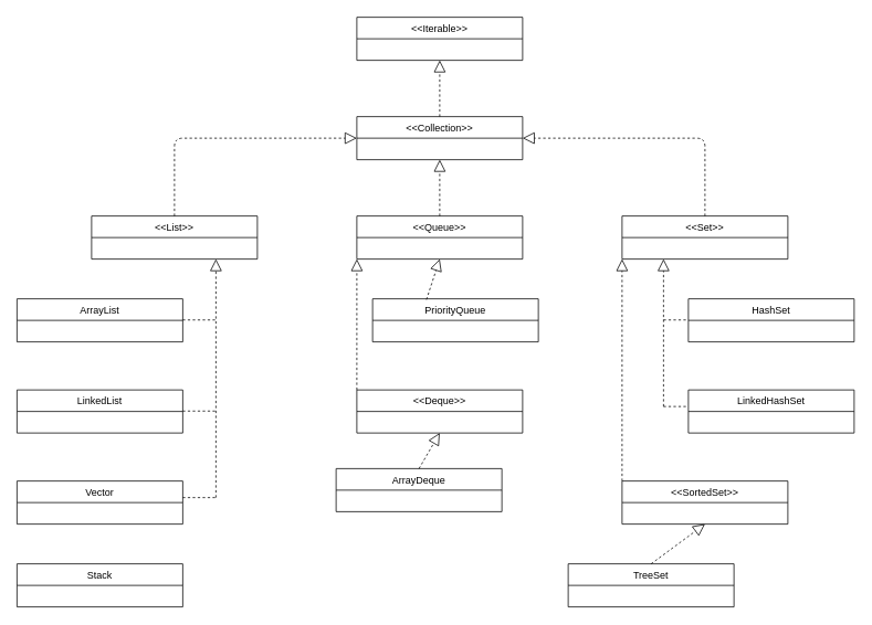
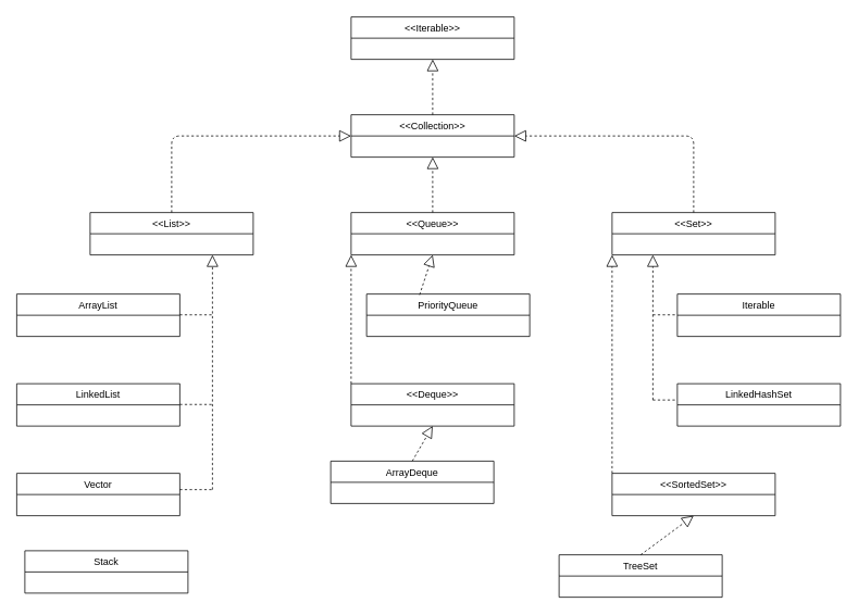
  <mxCell id="0" />
  <mxCell id="1" parent="0" />
  <mxCell id="2" value="&lt;&lt;Iterable&gt;&gt;" style="swimlane;fontStyle=0;childLayout=stackLayout;horizontal=1;startSize=26;fillColor=none;horizontalStack=0;resizeParent=1;resizeParentMax=0;resizeLast=0;collapsible=1;marginBottom=0;" vertex="1" parent="1"><mxGeometry x="430" y="20" width="200" height="52" as="geometry" /></mxCell>
  <mxCell id="3" value="&lt;&lt;Collection&gt;&gt;" style="swimlane;fontStyle=0;childLayout=stackLayout;horizontal=1;startSize=26;fillColor=none;horizontalStack=0;resizeParent=1;resizeParentMax=0;resizeLast=0;collapsible=1;marginBottom=0;" vertex="1" parent="1"><mxGeometry x="430" y="140" width="200" height="52" as="geometry" /></mxCell>
  <mxCell id="4" value="" style="endArrow=block;dashed=1;endFill=0;endSize=12;html=1;entryX=0.5;entryY=1;entryDx=0;entryDy=0;exitX=0.5;exitY=0;exitDx=0;exitDy=0;" edge="1" parent="1" source="3" target="2"><mxGeometry width="160" relative="1" as="geometry"><mxPoint x="630" y="310" as="sourcePoint" /><mxPoint x="790" y="310" as="targetPoint" /></mxGeometry></mxCell>
  <mxCell id="5" value="&lt;&lt;List&gt;&gt;" style="swimlane;fontStyle=0;childLayout=stackLayout;horizontal=1;startSize=26;fillColor=none;horizontalStack=0;resizeParent=1;resizeParentMax=0;resizeLast=0;collapsible=1;marginBottom=0;" vertex="1" parent="1"><mxGeometry x="110" y="260" width="200" height="52" as="geometry" /></mxCell>
  <mxCell id="6" value="&lt;&lt;Queue&gt;&gt;" style="swimlane;fontStyle=0;childLayout=stackLayout;horizontal=1;startSize=26;fillColor=none;horizontalStack=0;resizeParent=1;resizeParentMax=0;resizeLast=0;collapsible=1;marginBottom=0;" vertex="1" parent="1"><mxGeometry x="430" y="260" width="200" height="52" as="geometry" /></mxCell>
  <mxCell id="7" value="&lt;&lt;Set&gt;&gt;" style="swimlane;fontStyle=0;childLayout=stackLayout;horizontal=1;startSize=26;fillColor=none;horizontalStack=0;resizeParent=1;resizeParentMax=0;resizeLast=0;collapsible=1;marginBottom=0;" vertex="1" parent="1"><mxGeometry x="750" y="260" width="200" height="52" as="geometry" /></mxCell>
  <mxCell id="8" value="PriorityQueue" style="swimlane;fontStyle=0;childLayout=stackLayout;horizontal=1;startSize=26;fillColor=none;horizontalStack=0;resizeParent=1;resizeParentMax=0;resizeLast=0;collapsible=1;marginBottom=0;" vertex="1" parent="1"><mxGeometry x="449" y="360" width="200" height="52" as="geometry" /></mxCell>
  <mxCell id="9" value="&lt;&lt;Deque&gt;&gt;" style="swimlane;fontStyle=0;childLayout=stackLayout;horizontal=1;startSize=26;fillColor=none;horizontalStack=0;resizeParent=1;resizeParentMax=0;resizeLast=0;collapsible=1;marginBottom=0;" vertex="1" parent="1"><mxGeometry x="430" y="470" width="200" height="52" as="geometry" /></mxCell>
  <mxCell id="10" value="ArrayDeque" style="swimlane;fontStyle=0;childLayout=stackLayout;horizontal=1;startSize=26;fillColor=none;horizontalStack=0;resizeParent=1;resizeParentMax=0;resizeLast=0;collapsible=1;marginBottom=0;" vertex="1" parent="1"><mxGeometry x="405" y="565" width="200" height="52" as="geometry" /></mxCell>
  <mxCell id="11" value="ArrayList" style="swimlane;fontStyle=0;childLayout=stackLayout;horizontal=1;startSize=26;fillColor=none;horizontalStack=0;resizeParent=1;resizeParentMax=0;resizeLast=0;collapsible=1;marginBottom=0;" vertex="1" parent="1"><mxGeometry x="20" y="360" width="200" height="52" as="geometry" /></mxCell>
  <mxCell id="12" value="LinkedList" style="swimlane;fontStyle=0;childLayout=stackLayout;horizontal=1;startSize=26;fillColor=none;horizontalStack=0;resizeParent=1;resizeParentMax=0;resizeLast=0;collapsible=1;marginBottom=0;" vertex="1" parent="1"><mxGeometry x="20" y="470" width="200" height="52" as="geometry" /></mxCell>
  <mxCell id="13" value="Vector" style="swimlane;fontStyle=0;childLayout=stackLayout;horizontal=1;startSize=26;fillColor=none;horizontalStack=0;resizeParent=1;resizeParentMax=0;resizeLast=0;collapsible=1;marginBottom=0;" vertex="1" parent="1"><mxGeometry x="20" y="580" width="200" height="52" as="geometry" /></mxCell>
- <mxCell id="14" value="Stack" style="swimlane;fontStyle=0;childLayout=stackLayout;horizontal=1;startSize=26;fillColor=none;horizontalStack=0;resizeParent=1;resizeParentMax=0;resizeLast=0;collapsible=1;marginBottom=0;" vertex="1" parent="1"><mxGeometry x="20" y="680" width="200" height="52" as="geometry" /></mxCell>
- <mxCell id="15" value="HashSet" style="swimlane;fontStyle=0;childLayout=stackLayout;horizontal=1;startSize=26;fillColor=none;horizontalStack=0;resizeParent=1;resizeParentMax=0;resizeLast=0;collapsible=1;marginBottom=0;" vertex="1" parent="1"><mxGeometry x="830" y="360" width="200" height="52" as="geometry" /></mxCell>
+ <mxCell id="14" value="Stack" style="swimlane;fontStyle=0;childLayout=stackLayout;horizontal=1;startSize=26;fillColor=none;horizontalStack=0;resizeParent=1;resizeParentMax=0;resizeLast=0;collapsible=1;marginBottom=0;" vertex="1" parent="1"><mxGeometry x="30" y="675" width="200" height="52" as="geometry" /></mxCell>
+ <mxCell id="15" value="Iterable" style="swimlane;fontStyle=0;childLayout=stackLayout;horizontal=1;startSize=26;fillColor=none;horizontalStack=0;resizeParent=1;resizeParentMax=0;resizeLast=0;collapsible=1;marginBottom=0;" vertex="1" parent="1"><mxGeometry x="830" y="360" width="200" height="52" as="geometry" /></mxCell>
  <mxCell id="16" value="LinkedHashSet" style="swimlane;fontStyle=0;childLayout=stackLayout;horizontal=1;startSize=26;fillColor=none;horizontalStack=0;resizeParent=1;resizeParentMax=0;resizeLast=0;collapsible=1;marginBottom=0;" vertex="1" parent="1"><mxGeometry x="830" y="470" width="200" height="52" as="geometry" /></mxCell>
  <mxCell id="17" value="&lt;&lt;SortedSet&gt;&gt;" style="swimlane;fontStyle=0;childLayout=stackLayout;horizontal=1;startSize=26;fillColor=none;horizontalStack=0;resizeParent=1;resizeParentMax=0;resizeLast=0;collapsible=1;marginBottom=0;" vertex="1" parent="1"><mxGeometry x="750" y="580" width="200" height="52" as="geometry" /></mxCell>
  <mxCell id="18" value="TreeSet" style="swimlane;fontStyle=0;childLayout=stackLayout;horizontal=1;startSize=26;fillColor=none;horizontalStack=0;resizeParent=1;resizeParentMax=0;resizeLast=0;collapsible=1;marginBottom=0;" vertex="1" parent="1"><mxGeometry x="685" y="680" width="200" height="52" as="geometry" /></mxCell>
  <mxCell id="19" value="" style="endArrow=block;dashed=1;endFill=0;endSize=12;html=1;entryX=0.75;entryY=1;entryDx=0;entryDy=0;" edge="1" parent="1" target="5"><mxGeometry width="160" relative="1" as="geometry"><mxPoint x="260" y="600" as="sourcePoint" /><mxPoint x="660" y="410" as="targetPoint" /></mxGeometry></mxCell>
  <mxCell id="20" value="" style="endArrow=none;dashed=1;html=1;" edge="1" parent="1"><mxGeometry width="50" height="50" relative="1" as="geometry"><mxPoint x="220" y="600" as="sourcePoint" /><mxPoint x="260" y="600" as="targetPoint" /></mxGeometry></mxCell>
  <mxCell id="21" value="" style="endArrow=none;dashed=1;html=1;" edge="1" parent="1"><mxGeometry width="50" height="50" relative="1" as="geometry"><mxPoint x="220" y="495.5" as="sourcePoint" /><mxPoint x="260" y="495.5" as="targetPoint" /></mxGeometry></mxCell>
  <mxCell id="22" value="" style="endArrow=none;dashed=1;html=1;" edge="1" parent="1"><mxGeometry width="50" height="50" relative="1" as="geometry"><mxPoint x="220" y="385.5" as="sourcePoint" /><mxPoint x="260" y="385.5" as="targetPoint" /></mxGeometry></mxCell>
  <mxCell id="23" value="" style="endArrow=block;dashed=1;endFill=0;endSize=12;html=1;entryX=0.5;entryY=1;entryDx=0;entryDy=0;exitX=0.325;exitY=0.019;exitDx=0;exitDy=0;exitPerimeter=0;" edge="1" parent="1" source="8" target="6"><mxGeometry width="160" relative="1" as="geometry"><mxPoint x="500" y="410" as="sourcePoint" /><mxPoint x="660" y="410" as="targetPoint" /></mxGeometry></mxCell>
  <mxCell id="24" value="" style="endArrow=block;dashed=1;endFill=0;endSize=12;html=1;entryX=0;entryY=1;entryDx=0;entryDy=0;exitX=0;exitY=0;exitDx=0;exitDy=0;" edge="1" parent="1" source="9" target="6"><mxGeometry width="160" relative="1" as="geometry"><mxPoint x="500" y="410" as="sourcePoint" /><mxPoint x="660" y="410" as="targetPoint" /></mxGeometry></mxCell>
  <mxCell id="25" value="" style="endArrow=block;dashed=1;endFill=0;endSize=12;html=1;exitX=0.5;exitY=0;exitDx=0;exitDy=0;entryX=0.5;entryY=1;entryDx=0;entryDy=0;" edge="1" parent="1" source="10" target="9"><mxGeometry width="160" relative="1" as="geometry"><mxPoint x="500" y="410" as="sourcePoint" /><mxPoint x="660" y="410" as="targetPoint" /></mxGeometry></mxCell>
  <mxCell id="26" value="" style="endArrow=block;dashed=1;endFill=0;endSize=12;html=1;entryX=0.25;entryY=1;entryDx=0;entryDy=0;" edge="1" parent="1" target="7"><mxGeometry width="160" relative="1" as="geometry"><mxPoint x="800" y="490" as="sourcePoint" /><mxPoint x="660" y="410" as="targetPoint" /></mxGeometry></mxCell>
  <mxCell id="27" value="" style="endArrow=none;dashed=1;html=1;" edge="1" parent="1"><mxGeometry width="50" height="50" relative="1" as="geometry"><mxPoint x="800" y="490" as="sourcePoint" /><mxPoint x="830" y="490" as="targetPoint" /></mxGeometry></mxCell>
  <mxCell id="28" value="" style="endArrow=none;dashed=1;html=1;" edge="1" parent="1"><mxGeometry width="50" height="50" relative="1" as="geometry"><mxPoint x="800" y="385.5" as="sourcePoint" /><mxPoint x="830" y="385.5" as="targetPoint" /></mxGeometry></mxCell>
  <mxCell id="29" value="" style="endArrow=block;dashed=1;endFill=0;endSize=12;html=1;entryX=0.5;entryY=1;entryDx=0;entryDy=0;exitX=0.5;exitY=0;exitDx=0;exitDy=0;" edge="1" parent="1" source="18" target="17"><mxGeometry width="160" relative="1" as="geometry"><mxPoint x="780" y="670" as="sourcePoint" /><mxPoint x="780" y="632" as="targetPoint" /></mxGeometry></mxCell>
  <mxCell id="30" value="" style="endArrow=block;dashed=1;endFill=0;endSize=12;html=1;exitX=0;exitY=0;exitDx=0;exitDy=0;entryX=0;entryY=1;entryDx=0;entryDy=0;" edge="1" parent="1" source="17" target="7"><mxGeometry width="160" relative="1" as="geometry"><mxPoint x="500" y="410" as="sourcePoint" /><mxPoint x="660" y="410" as="targetPoint" /></mxGeometry></mxCell>
  <mxCell id="31" value="" style="endArrow=block;dashed=1;endFill=0;endSize=12;html=1;exitX=0.5;exitY=0;exitDx=0;exitDy=0;entryX=0;entryY=0.5;entryDx=0;entryDy=0;" edge="1" parent="1" source="5" target="3"><mxGeometry width="160" relative="1" as="geometry"><mxPoint x="500" y="410" as="sourcePoint" /><mxPoint x="660" y="410" as="targetPoint" /><Array as="points"><mxPoint x="210" y="166" /></Array></mxGeometry></mxCell>
  <mxCell id="32" value="" style="endArrow=block;dashed=1;endFill=0;endSize=12;html=1;exitX=0.5;exitY=0;exitDx=0;exitDy=0;entryX=1;entryY=0.5;entryDx=0;entryDy=0;" edge="1" parent="1" source="7" target="3"><mxGeometry width="160" relative="1" as="geometry"><mxPoint x="500" y="410" as="sourcePoint" /><mxPoint x="660" y="410" as="targetPoint" /><Array as="points"><mxPoint x="850" y="220" /><mxPoint x="850" y="166" /><mxPoint x="750" y="166" /></Array></mxGeometry></mxCell>
  <mxCell id="33" value="" style="endArrow=block;dashed=1;endFill=0;endSize=12;html=1;exitX=0.5;exitY=0;exitDx=0;exitDy=0;entryX=0.5;entryY=1;entryDx=0;entryDy=0;" edge="1" parent="1" source="6" target="3"><mxGeometry width="160" relative="1" as="geometry"><mxPoint x="500" y="410" as="sourcePoint" /><mxPoint x="660" y="410" as="targetPoint" /></mxGeometry></mxCell>
